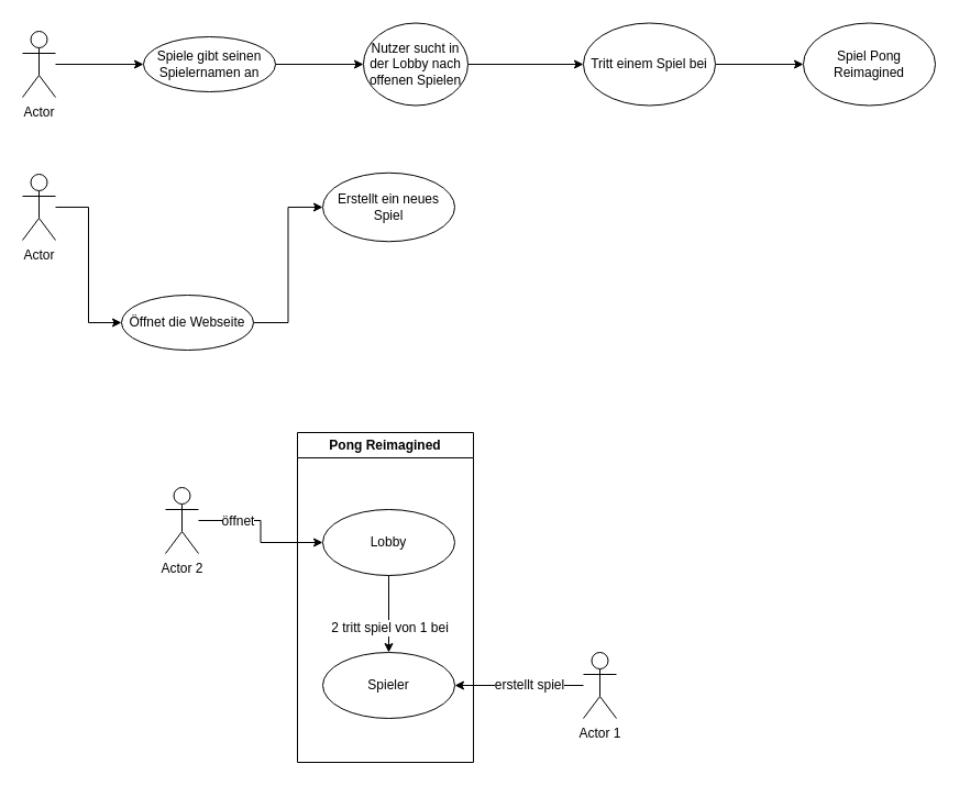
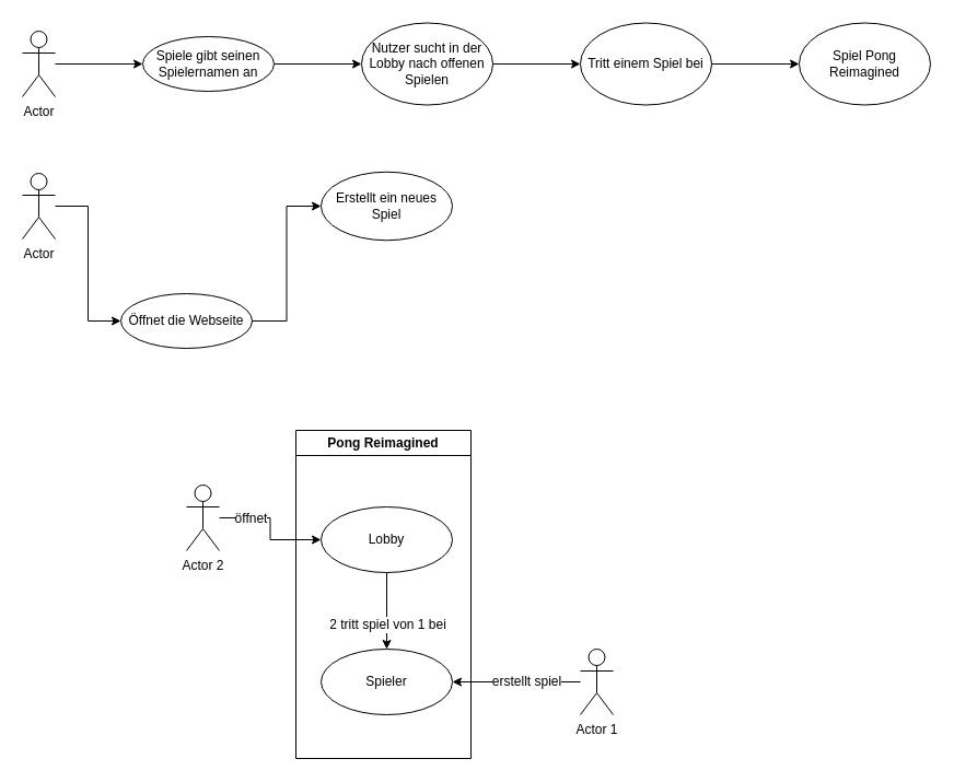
  <mxCell id="0" />
  <mxCell id="1" parent="0" />
  <mxCell id="2" style="edgeStyle=orthogonalEdgeStyle;rounded=0;orthogonalLoop=1;jettySize=auto;html=1;" parent="1" source="3" target="5" edge="1"><mxGeometry relative="1" as="geometry" /></mxCell>
  <mxCell id="3" value="Actor" style="shape=umlActor;verticalLabelPosition=bottom;verticalAlign=top;html=1;outlineConnect=0;" parent="1" vertex="1"><mxGeometry x="20" y="28" width="30" height="60" as="geometry" /></mxCell>
  <mxCell id="4" style="edgeStyle=orthogonalEdgeStyle;rounded=0;orthogonalLoop=1;jettySize=auto;html=1;entryX=0;entryY=0.5;entryDx=0;entryDy=0;" parent="1" source="5" target="7" edge="1"><mxGeometry relative="1" as="geometry" /></mxCell>
  <mxCell id="5" value="Spiele gibt seinen Spielernamen an" style="ellipse;whiteSpace=wrap;html=1;" parent="1" vertex="1"><mxGeometry x="130" y="33" width="120" height="50" as="geometry" /></mxCell>
  <mxCell id="6" style="edgeStyle=orthogonalEdgeStyle;rounded=0;orthogonalLoop=1;jettySize=auto;html=1;" parent="1" source="7" target="9" edge="1"><mxGeometry relative="1" as="geometry" /></mxCell>
- <mxCell id="7" value="Nutzer sucht in der Lobby nach offenen Spielen" style="ellipse;whiteSpace=wrap;html=1;" parent="1" vertex="1"><mxGeometry x="330" y="20.5" width="95" height="75" as="geometry" /></mxCell>
+ <mxCell id="7" value="Nutzer sucht in der Lobby nach offenen Spielen" style="ellipse;whiteSpace=wrap;html=1;" parent="1" vertex="1"><mxGeometry x="330" y="20.5" width="120" height="75" as="geometry" /></mxCell>
  <mxCell id="8" style="edgeStyle=orthogonalEdgeStyle;rounded=0;orthogonalLoop=1;jettySize=auto;html=1;entryX=0;entryY=0.5;entryDx=0;entryDy=0;fontFamily=Helvetica;fontSize=12;fontColor=default;" parent="1" source="9" target="10" edge="1"><mxGeometry relative="1" as="geometry" /></mxCell>
  <mxCell id="9" value="Tritt einem Spiel bei" style="ellipse;whiteSpace=wrap;html=1;" parent="1" vertex="1"><mxGeometry x="530" y="20.5" width="120" height="75" as="geometry" /></mxCell>
  <mxCell id="10" value="Spiel Pong Reimagined" style="ellipse;whiteSpace=wrap;html=1;" parent="1" vertex="1"><mxGeometry x="730" y="20.5" width="120" height="75" as="geometry" /></mxCell>
  <mxCell id="11" style="edgeStyle=orthogonalEdgeStyle;rounded=0;orthogonalLoop=1;jettySize=auto;html=1;entryX=0;entryY=0.5;entryDx=0;entryDy=0;fontFamily=Helvetica;fontSize=12;fontColor=default;" parent="1" source="12" target="14" edge="1"><mxGeometry relative="1" as="geometry" /></mxCell>
  <mxCell id="12" value="Actor" style="shape=umlActor;verticalLabelPosition=bottom;verticalAlign=top;html=1;outlineConnect=0;" parent="1" vertex="1"><mxGeometry x="20" y="158" width="30" height="60" as="geometry" /></mxCell>
  <mxCell id="13" style="edgeStyle=orthogonalEdgeStyle;rounded=0;orthogonalLoop=1;jettySize=auto;html=1;entryX=0;entryY=0.5;entryDx=0;entryDy=0;fontFamily=Helvetica;fontSize=12;fontColor=default;" parent="1" source="14" target="15" edge="1"><mxGeometry relative="1" as="geometry" /></mxCell>
  <mxCell id="14" value="Öffnet die Webseite" style="ellipse;whiteSpace=wrap;html=1;" parent="1" vertex="1"><mxGeometry x="110" y="268" width="120" height="50" as="geometry" /></mxCell>
  <mxCell id="15" value="Erstellt ein neues Spiel" style="ellipse;whiteSpace=wrap;html=1;" parent="1" vertex="1"><mxGeometry x="293" y="156.75" width="120" height="62.5" as="geometry" /></mxCell>
  <mxCell id="16" value="Pong Reimagined" style="swimlane;whiteSpace=wrap;html=1;strokeColor=default;align=center;verticalAlign=middle;fontFamily=Helvetica;fontSize=12;fontColor=default;fillColor=default;" parent="1" vertex="1"><mxGeometry x="270" y="393" width="160" height="300" as="geometry" /></mxCell>
  <mxCell id="17" style="edgeStyle=orthogonalEdgeStyle;rounded=0;orthogonalLoop=1;jettySize=auto;html=1;entryX=0.5;entryY=0;entryDx=0;entryDy=0;fontFamily=Helvetica;fontSize=12;fontColor=default;" parent="16" source="20" target="21" edge="1"><mxGeometry relative="1" as="geometry" /></mxCell>
  <mxCell id="18" value="2 tritt spiel von 1 bei" style="edgeLabel;html=1;align=center;verticalAlign=middle;resizable=0;points=[];strokeColor=default;fontFamily=Helvetica;fontSize=12;fontColor=default;fillColor=default;" parent="17" vertex="1" connectable="0"><mxGeometry x="0.348" relative="1" as="geometry"><mxPoint as="offset" /></mxGeometry></mxCell>
  <mxCell id="19" value="" style="edgeLabel;html=1;align=center;verticalAlign=middle;resizable=0;points=[];strokeColor=default;fontFamily=Helvetica;fontSize=12;fontColor=default;fillColor=default;" parent="17" vertex="1" connectable="0"><mxGeometry x="0.403" relative="1" as="geometry"><mxPoint as="offset" /></mxGeometry></mxCell>
  <mxCell id="20" value="Lobby" style="ellipse;whiteSpace=wrap;html=1;strokeColor=default;align=center;verticalAlign=middle;fontFamily=Helvetica;fontSize=12;fontColor=default;fillColor=default;" parent="16" vertex="1"><mxGeometry x="23" y="70" width="120" height="60" as="geometry" /></mxCell>
  <mxCell id="21" value="Spieler" style="ellipse;whiteSpace=wrap;html=1;strokeColor=default;align=center;verticalAlign=middle;fontFamily=Helvetica;fontSize=12;fontColor=default;fillColor=default;" parent="16" vertex="1"><mxGeometry x="23" y="200" width="120" height="60" as="geometry" /></mxCell>
  <mxCell id="22" style="edgeStyle=orthogonalEdgeStyle;rounded=0;orthogonalLoop=1;jettySize=auto;html=1;entryX=0;entryY=0.5;entryDx=0;entryDy=0;fontFamily=Helvetica;fontSize=12;fontColor=default;" parent="1" source="24" target="20" edge="1"><mxGeometry relative="1" as="geometry" /></mxCell>
  <mxCell id="23" value="öffnet" style="edgeLabel;html=1;align=center;verticalAlign=middle;resizable=0;points=[];strokeColor=default;fontFamily=Helvetica;fontSize=12;fontColor=default;fillColor=default;" parent="22" vertex="1" connectable="0"><mxGeometry x="-0.328" relative="1" as="geometry"><mxPoint x="-10" as="offset" /></mxGeometry></mxCell>
- <mxCell id="24" value="Actor 2" style="shape=umlActor;verticalLabelPosition=bottom;verticalAlign=top;html=1;outlineConnect=0;strokeColor=default;align=center;fontFamily=Helvetica;fontSize=12;fontColor=default;fillColor=default;" parent="1" vertex="1"><mxGeometry x="150" y="443" width="30" height="60" as="geometry" /></mxCell>
+ <mxCell id="24" value="Actor 2" style="shape=umlActor;verticalLabelPosition=bottom;verticalAlign=top;html=1;outlineConnect=0;strokeColor=default;align=center;fontFamily=Helvetica;fontSize=12;fontColor=default;fillColor=default;" parent="1" vertex="1"><mxGeometry x="170" y="443" width="30" height="60" as="geometry" /></mxCell>
  <mxCell id="25" style="edgeStyle=orthogonalEdgeStyle;rounded=0;orthogonalLoop=1;jettySize=auto;html=1;entryX=1;entryY=0.5;entryDx=0;entryDy=0;fontFamily=Helvetica;fontSize=12;fontColor=default;" parent="1" source="27" target="21" edge="1"><mxGeometry relative="1" as="geometry" /></mxCell>
  <mxCell id="26" value="erstellt spiel" style="edgeLabel;html=1;align=center;verticalAlign=middle;resizable=0;points=[];strokeColor=default;fontFamily=Helvetica;fontSize=12;fontColor=default;fillColor=default;" parent="25" vertex="1" connectable="0"><mxGeometry x="-0.138" y="-1" relative="1" as="geometry"><mxPoint as="offset" /></mxGeometry></mxCell>
  <mxCell id="27" value="Actor 1" style="shape=umlActor;verticalLabelPosition=bottom;verticalAlign=top;html=1;outlineConnect=0;strokeColor=default;align=center;fontFamily=Helvetica;fontSize=12;fontColor=default;fillColor=default;" parent="1" vertex="1"><mxGeometry x="530" y="593" width="30" height="60" as="geometry" /></mxCell>
